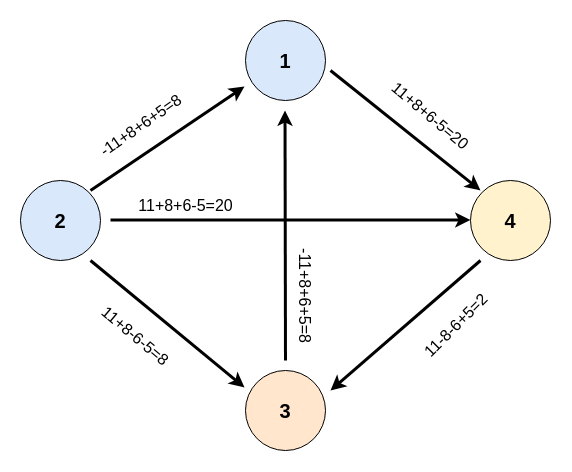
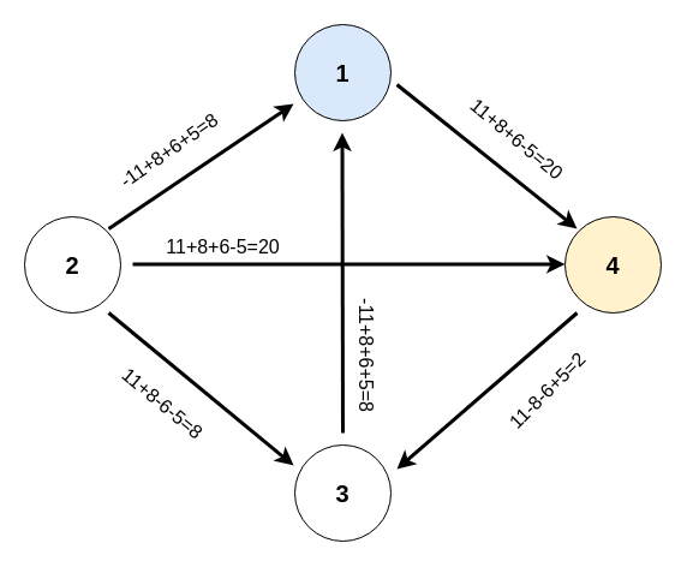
  <mxCell id="0" />
  <mxCell id="1" parent="0" />
  <mxCell id="2" value="&lt;font style=&quot;font-size: 20px;&quot;&gt;&lt;b&gt;1&lt;/b&gt;&lt;/font&gt;" style="ellipse;whiteSpace=wrap;html=1;aspect=fixed;fillColor=#dae8fc;" vertex="1" parent="1"><mxGeometry x="245" y="20" width="80" height="80" as="geometry" /></mxCell>
- <mxCell id="3" value="&lt;b&gt;&lt;font style=&quot;font-size: 20px;&quot;&gt;2&lt;/font&gt;&lt;/b&gt;" style="ellipse;whiteSpace=wrap;html=1;aspect=fixed;fillColor=#dae8fc;" vertex="1" parent="1"><mxGeometry x="20" y="180" width="80" height="80" as="geometry" /></mxCell>
+ <mxCell id="3" value="&lt;b&gt;&lt;font style=&quot;font-size: 20px;&quot;&gt;2&lt;/font&gt;&lt;/b&gt;" style="ellipse;whiteSpace=wrap;html=1;aspect=fixed;" vertex="1" parent="1"><mxGeometry x="20" y="180" width="80" height="80" as="geometry" /></mxCell>
  <mxCell id="4" value="&lt;b&gt;&lt;font style=&quot;font-size: 20px;&quot;&gt;4&lt;/font&gt;&lt;/b&gt;" style="ellipse;whiteSpace=wrap;html=1;aspect=fixed;fillColor=#fff2cc;" vertex="1" parent="1"><mxGeometry x="470" y="180" width="80" height="80" as="geometry" /></mxCell>
- <mxCell id="5" value="&lt;b&gt;&lt;font style=&quot;font-size: 20px;&quot;&gt;3&lt;/font&gt;&lt;/b&gt;" style="ellipse;whiteSpace=wrap;html=1;aspect=fixed;fillColor=#ffe6cc;" vertex="1" parent="1"><mxGeometry x="245" y="370" width="80" height="80" as="geometry" /></mxCell>
+ <mxCell id="5" value="&lt;b&gt;&lt;font style=&quot;font-size: 20px;&quot;&gt;3&lt;/font&gt;&lt;/b&gt;" style="ellipse;whiteSpace=wrap;html=1;aspect=fixed;" vertex="1" parent="1"><mxGeometry x="245" y="370" width="80" height="80" as="geometry" /></mxCell>
  <mxCell id="6" value="" style="endArrow=classic;html=1;rounded=0;entryX=-0.012;entryY=0.825;entryDx=0;entryDy=0;entryPerimeter=0;strokeWidth=3;" edge="1" parent="1" target="2"><mxGeometry width="50" height="50" relative="1" as="geometry"><mxPoint x="90" y="190" as="sourcePoint" /><mxPoint x="140" y="140" as="targetPoint" /></mxGeometry></mxCell>
  <mxCell id="7" value="&lt;font style=&quot;font-size: 16px;&quot;&gt;-11+8+6+5=8&lt;/font&gt;" style="text;html=1;align=center;verticalAlign=middle;resizable=0;points=[];autosize=1;strokeColor=none;fillColor=none;rotation=-35;" vertex="1" parent="1"><mxGeometry x="80" y="110" width="120" height="30" as="geometry" /></mxCell>
  <mxCell id="8" value="" style="endArrow=classic;html=1;rounded=0;strokeWidth=3;" edge="1" parent="1"><mxGeometry width="50" height="50" relative="1" as="geometry"><mxPoint x="285" y="360" as="sourcePoint" /><mxPoint x="284.5" y="110" as="targetPoint" /></mxGeometry></mxCell>
  <mxCell id="9" value="" style="endArrow=classic;html=1;rounded=0;strokeWidth=3;" edge="1" parent="1"><mxGeometry width="50" height="50" relative="1" as="geometry"><mxPoint x="330" y="70" as="sourcePoint" /><mxPoint x="480" y="190" as="targetPoint" /></mxGeometry></mxCell>
  <mxCell id="10" value="" style="endArrow=classic;html=1;rounded=0;entryX=-0.012;entryY=0.213;entryDx=0;entryDy=0;entryPerimeter=0;strokeWidth=3;" edge="1" parent="1" target="5"><mxGeometry width="50" height="50" relative="1" as="geometry"><mxPoint x="90" y="260" as="sourcePoint" /><mxPoint x="274" y="176" as="targetPoint" /></mxGeometry></mxCell>
  <mxCell id="11" value="" style="endArrow=classic;html=1;rounded=0;strokeWidth=3;" edge="1" parent="1"><mxGeometry width="50" height="50" relative="1" as="geometry"><mxPoint x="110" y="219.5" as="sourcePoint" /><mxPoint x="470" y="219.5" as="targetPoint" /></mxGeometry></mxCell>
  <mxCell id="12" value="" style="endArrow=classic;html=1;rounded=0;strokeWidth=3;" edge="1" parent="1"><mxGeometry width="50" height="50" relative="1" as="geometry"><mxPoint x="480" y="260" as="sourcePoint" /><mxPoint x="330" y="390" as="targetPoint" /></mxGeometry></mxCell>
  <mxCell id="13" value="&lt;font style=&quot;font-size: 16px;&quot;&gt;11+8-6-5=8&lt;/font&gt;" style="text;html=1;align=center;verticalAlign=middle;resizable=0;points=[];autosize=1;strokeColor=none;fillColor=none;rotation=40;" vertex="1" parent="1"><mxGeometry x="80.003" y="320.002" width="110" height="30" as="geometry" /></mxCell>
  <mxCell id="14" value="&lt;font style=&quot;font-size: 16px;&quot;&gt;11+8+6-5=20&lt;/font&gt;" style="text;html=1;align=center;verticalAlign=middle;resizable=0;points=[];autosize=1;strokeColor=none;fillColor=none;rotation=0;" vertex="1" parent="1"><mxGeometry x="125.004" y="190.004" width="120" height="30" as="geometry" /></mxCell>
  <mxCell id="15" value="&lt;font style=&quot;font-size: 16px;&quot;&gt;11+8+6-5=20&lt;/font&gt;" style="text;html=1;align=center;verticalAlign=middle;resizable=0;points=[];autosize=1;strokeColor=none;fillColor=none;rotation=40;" vertex="1" parent="1"><mxGeometry x="370.004" y="100.004" width="120" height="30" as="geometry" /></mxCell>
  <mxCell id="16" value="&lt;font style=&quot;font-size: 16px;&quot;&gt;-11+8+6+5=8&lt;/font&gt;" style="text;html=1;align=center;verticalAlign=middle;resizable=0;points=[];autosize=1;strokeColor=none;fillColor=none;rotation=90;" vertex="1" parent="1"><mxGeometry x="245.004" y="280.004" width="120" height="30" as="geometry" /></mxCell>
  <mxCell id="17" value="&lt;font style=&quot;font-size: 16px;&quot;&gt;11-8-6+5=2&lt;/font&gt;" style="text;html=1;align=center;verticalAlign=middle;resizable=0;points=[];autosize=1;strokeColor=none;fillColor=none;rotation=-45;" vertex="1" parent="1"><mxGeometry x="400.004" y="310.004" width="110" height="30" as="geometry" /></mxCell>
